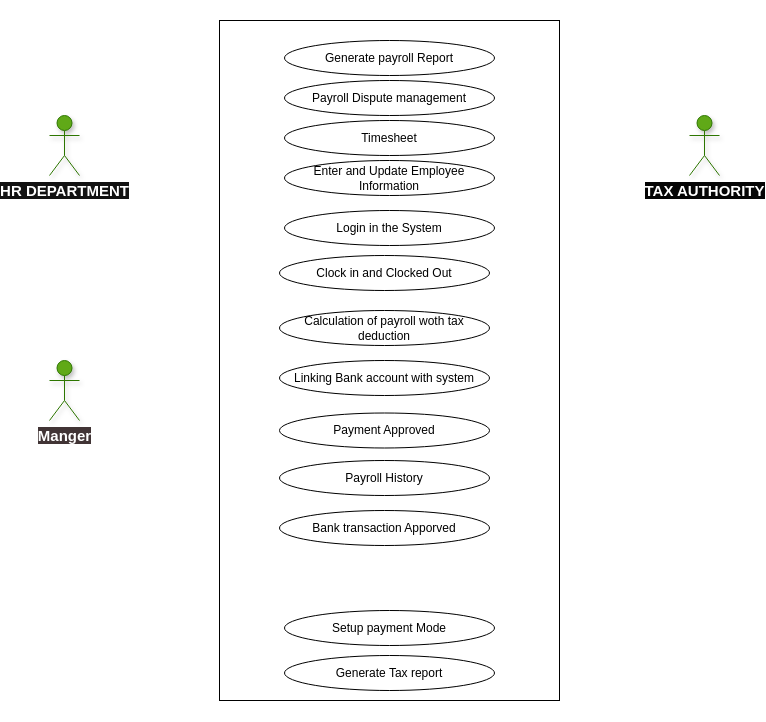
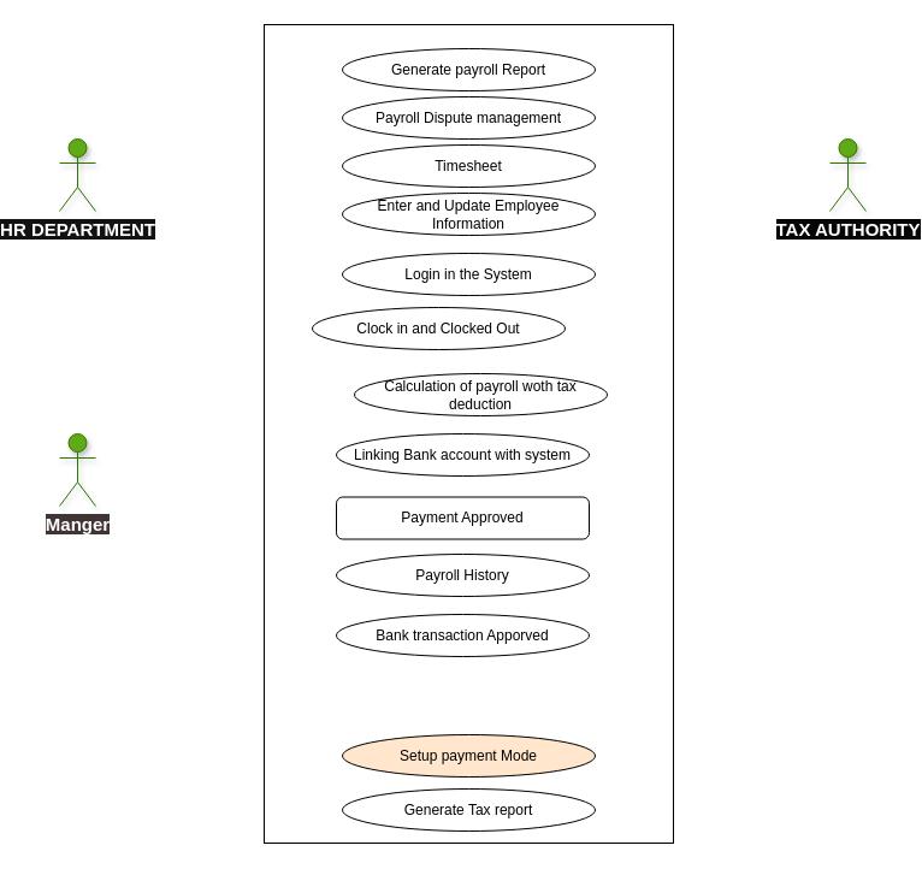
  <mxCell id="0" />
  <mxCell id="1" parent="0" />
  <mxCell id="2" value="" style="rounded=0;whiteSpace=wrap;html=1;" vertex="1" parent="1"><mxGeometry x="190" y="20" width="340" height="680" as="geometry" /></mxCell>
  <mxCell id="3" value="&lt;b&gt;&lt;font style=&quot;font-size: 15px; background-color: rgb(65, 52, 53);&quot;&gt;Manger&lt;/font&gt;&lt;/b&gt;" style="shape=umlActor;verticalLabelPosition=bottom;verticalAlign=top;html=1;outlineConnect=0;shadow=1;fillColor=#60a917;strokeColor=#2D7600;fontColor=#ffffff;" vertex="1" parent="1"><mxGeometry x="20" y="360" width="30" height="60" as="geometry" /></mxCell>
  <mxCell id="4" value="Login in the System" style="ellipse;whiteSpace=wrap;html=1;" vertex="1" parent="1"><mxGeometry x="255" y="210" width="210" height="35" as="geometry" /></mxCell>
- <mxCell id="5" value="Clock in and Clocked Out" style="ellipse;whiteSpace=wrap;html=1;" vertex="1" parent="1"><mxGeometry x="250" y="255" width="210" height="35" as="geometry" /></mxCell>
- <mxCell id="6" value="Calculation of payroll woth tax deduction" style="ellipse;whiteSpace=wrap;html=1;" vertex="1" parent="1"><mxGeometry x="250" y="310" width="210" height="35" as="geometry" /></mxCell>
+ <mxCell id="5" value="Clock in and Clocked Out" style="ellipse;whiteSpace=wrap;html=1;" vertex="1" parent="1"><mxGeometry x="230" y="255" width="210" height="35" as="geometry" /></mxCell>
+ <mxCell id="6" value="Calculation of payroll woth tax deduction" style="ellipse;whiteSpace=wrap;html=1;" vertex="1" parent="1"><mxGeometry x="265" y="310" width="210" height="35" as="geometry" /></mxCell>
  <mxCell id="7" value="Linking Bank account with system" style="ellipse;whiteSpace=wrap;html=1;" vertex="1" parent="1"><mxGeometry x="250" y="360" width="210" height="35" as="geometry" /></mxCell>
- <mxCell id="8" value="Payment Approved" style="ellipse;whiteSpace=wrap;html=1;" vertex="1" parent="1"><mxGeometry x="250" y="412.5" width="210" height="35" as="geometry" /></mxCell>
+ <mxCell id="8" value="Payment Approved" style="whiteSpace=wrap;html=1;rounded=1;" vertex="1" parent="1"><mxGeometry x="250" y="412.5" width="210" height="35" as="geometry" /></mxCell>
  <mxCell id="9" value="Payroll History" style="ellipse;whiteSpace=wrap;html=1;" vertex="1" parent="1"><mxGeometry x="250" y="460" width="210" height="35" as="geometry" /></mxCell>
  <mxCell id="10" value="Bank transaction Apporved" style="ellipse;whiteSpace=wrap;html=1;" vertex="1" parent="1"><mxGeometry x="250" y="510" width="210" height="35" as="geometry" /></mxCell>
  <mxCell id="11" value="Enter and Update Employee Information" style="ellipse;whiteSpace=wrap;html=1;" vertex="1" parent="1"><mxGeometry x="255" y="160" width="210" height="35" as="geometry" /></mxCell>
  <mxCell id="12" value="Timesheet" style="ellipse;whiteSpace=wrap;html=1;" vertex="1" parent="1"><mxGeometry x="255" y="120" width="210" height="35" as="geometry" /></mxCell>
- <mxCell id="13" value="Setup payment Mode" style="ellipse;whiteSpace=wrap;html=1;" vertex="1" parent="1"><mxGeometry x="255" y="610" width="210" height="35" as="geometry" /></mxCell>
+ <mxCell id="13" value="Setup payment Mode" style="ellipse;whiteSpace=wrap;html=1;fillColor=#ffe6cc;" vertex="1" parent="1"><mxGeometry x="255" y="610" width="210" height="35" as="geometry" /></mxCell>
  <mxCell id="14" value="Generate Tax report" style="ellipse;whiteSpace=wrap;html=1;" vertex="1" parent="1"><mxGeometry x="255" y="655" width="210" height="35" as="geometry" /></mxCell>
  <mxCell id="15" value="Payroll Dispute management" style="ellipse;whiteSpace=wrap;html=1;" vertex="1" parent="1"><mxGeometry x="255" y="80" width="210" height="35" as="geometry" /></mxCell>
  <mxCell id="16" value="Generate payroll Report" style="ellipse;whiteSpace=wrap;html=1;" vertex="1" parent="1"><mxGeometry x="255" y="40" width="210" height="35" as="geometry" /></mxCell>
  <mxCell id="17" value="&lt;b&gt;&lt;font style=&quot;font-size: 15px; background-color: rgb(18, 18, 18);&quot;&gt;HR DEPARTMENT&lt;/font&gt;&lt;/b&gt;" style="shape=umlActor;verticalLabelPosition=bottom;verticalAlign=top;html=1;outlineConnect=0;shadow=1;fillColor=#60a917;strokeColor=#2D7600;fontColor=#ffffff;" vertex="1" parent="1"><mxGeometry x="20" y="115" width="30" height="60" as="geometry" /></mxCell>
  <mxCell id="18" value="&lt;b&gt;&lt;font style=&quot;font-size: 15px; background-color: rgb(5, 5, 5);&quot;&gt;TAX AUTHORITY&lt;/font&gt;&lt;/b&gt;" style="shape=umlActor;verticalLabelPosition=bottom;verticalAlign=top;html=1;outlineConnect=0;shadow=1;fillColor=#60a917;strokeColor=#2D7600;fontColor=#ffffff;" vertex="1" parent="1"><mxGeometry x="660" y="115" width="30" height="60" as="geometry" /></mxCell>
